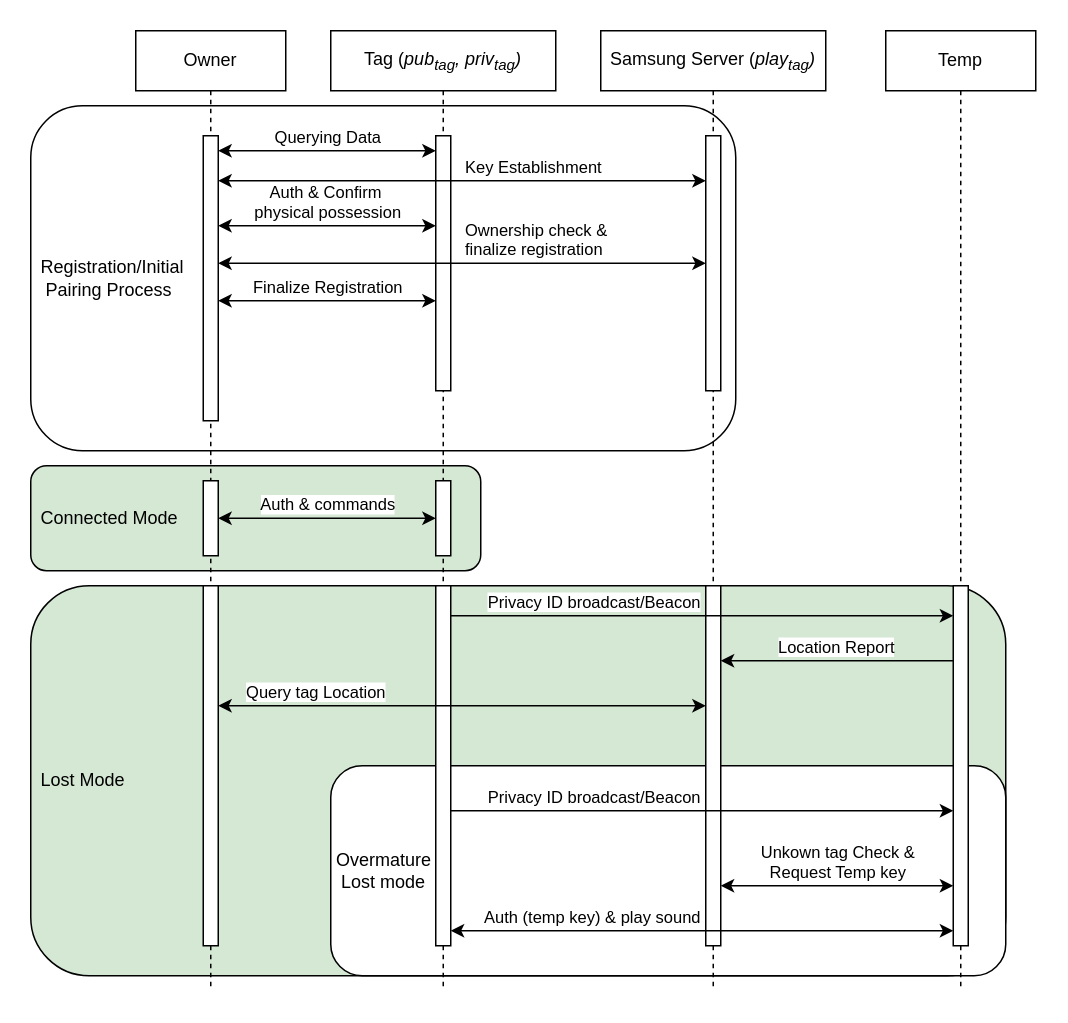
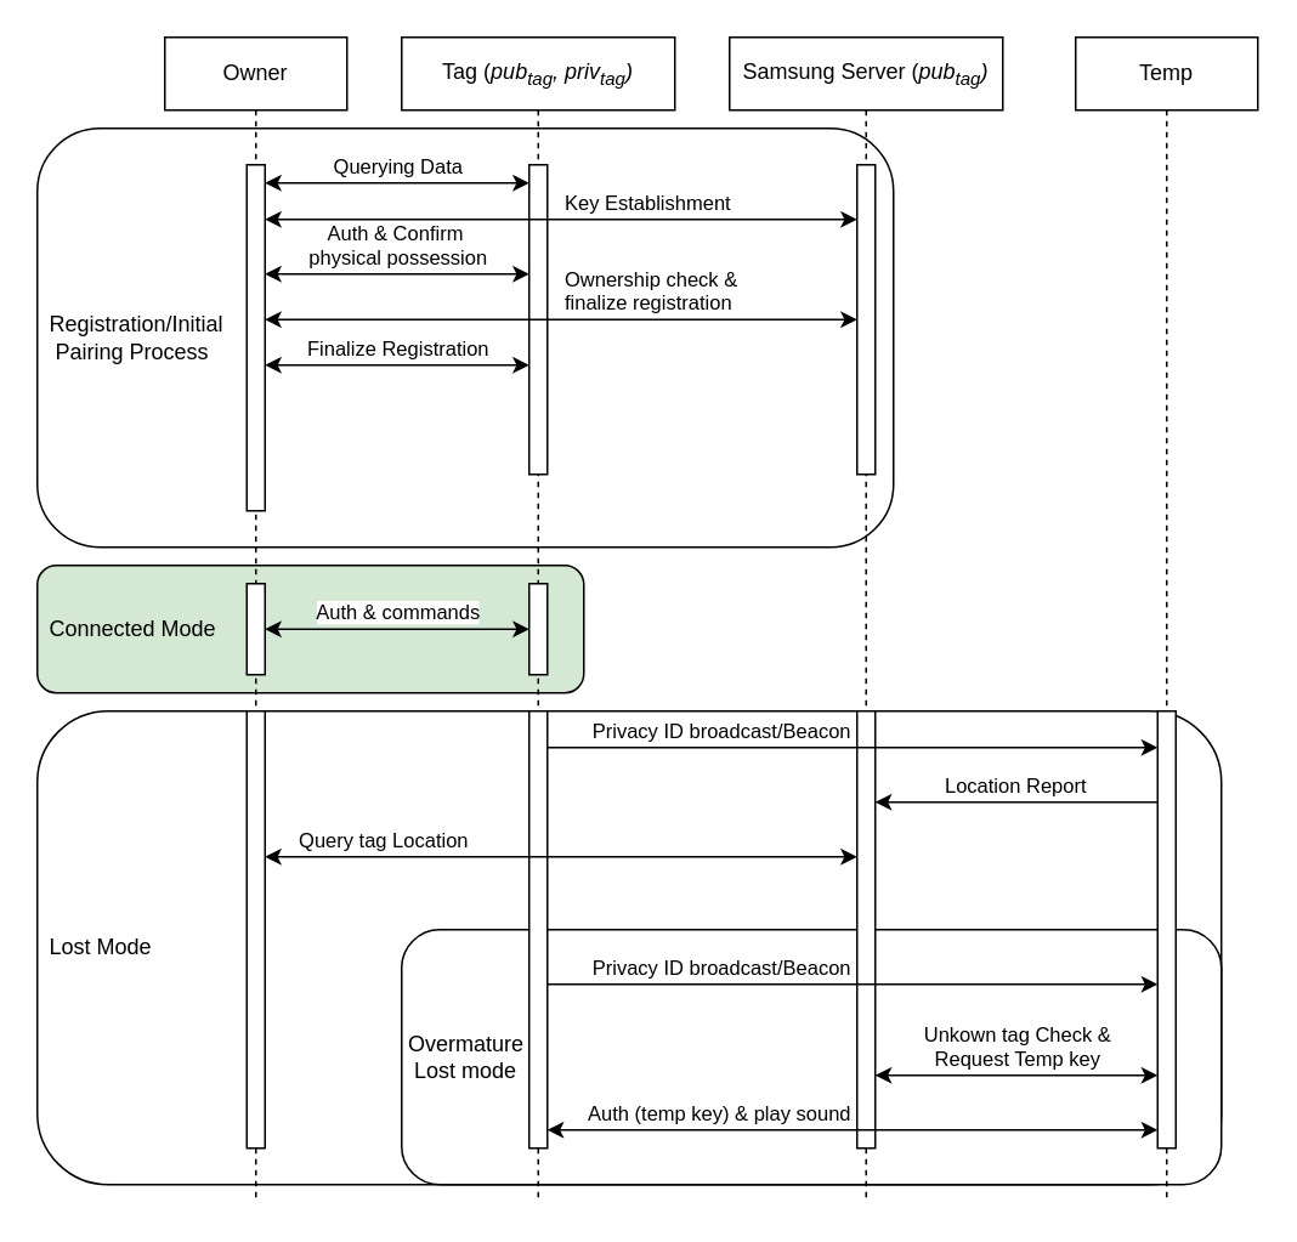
  <mxCell id="0" />
  <mxCell id="1" parent="0" />
- <mxCell id="2" value="Lost Mode" style="rounded=1;whiteSpace=wrap;html=1;align=left;spacingLeft=5;fillColor=#d5e8d4;" vertex="1" parent="1"><mxGeometry x="20" y="390" width="650" height="260" as="geometry" /></mxCell>
+ <mxCell id="2" value="Lost Mode" style="rounded=1;whiteSpace=wrap;html=1;align=left;spacingLeft=5;" vertex="1" parent="1"><mxGeometry x="20" y="390" width="650" height="260" as="geometry" /></mxCell>
  <mxCell id="3" value="Overmature&lt;div&gt;&amp;nbsp;Lost mode&lt;/div&gt;" style="rounded=1;whiteSpace=wrap;html=1;align=left;spacingLeft=2;" vertex="1" parent="1"><mxGeometry x="220" y="510" width="450" height="140" as="geometry" /></mxCell>
  <mxCell id="4" value="Connected Mode" style="rounded=1;whiteSpace=wrap;html=1;align=left;spacingLeft=5;fillColor=#d5e8d4;" vertex="1" parent="1"><mxGeometry x="20" y="310" width="300" height="70" as="geometry" /></mxCell>
  <mxCell id="5" value="Registration/Initial&lt;div&gt;&amp;nbsp;Pairing Process&lt;/div&gt;" style="rounded=1;whiteSpace=wrap;html=1;align=left;spacingLeft=5;" vertex="1" parent="1"><mxGeometry x="20" y="70" width="470" height="230" as="geometry" /></mxCell>
  <mxCell id="6" value="Owner" style="shape=umlLifeline;perimeter=lifelinePerimeter;whiteSpace=wrap;html=1;container=0;dropTarget=0;collapsible=0;recursiveResize=0;outlineConnect=0;portConstraint=eastwest;newEdgeStyle={&quot;edgeStyle&quot;:&quot;elbowEdgeStyle&quot;,&quot;elbow&quot;:&quot;vertical&quot;,&quot;curved&quot;:0,&quot;rounded&quot;:0};" parent="1" vertex="1"><mxGeometry x="90" y="20" width="100" height="640" as="geometry" /></mxCell>
  <mxCell id="7" value="" style="html=1;points=[];perimeter=orthogonalPerimeter;outlineConnect=0;targetShapes=umlLifeline;portConstraint=eastwest;newEdgeStyle={&quot;edgeStyle&quot;:&quot;elbowEdgeStyle&quot;,&quot;elbow&quot;:&quot;vertical&quot;,&quot;curved&quot;:0,&quot;rounded&quot;:0};" parent="6" vertex="1"><mxGeometry x="45" y="70" width="10" height="190" as="geometry" /></mxCell>
  <mxCell id="8" value="" style="html=1;points=[];perimeter=orthogonalPerimeter;outlineConnect=0;targetShapes=umlLifeline;portConstraint=eastwest;newEdgeStyle={&quot;edgeStyle&quot;:&quot;elbowEdgeStyle&quot;,&quot;elbow&quot;:&quot;vertical&quot;,&quot;curved&quot;:0,&quot;rounded&quot;:0};" vertex="1" parent="6"><mxGeometry x="45" y="300" width="10" height="50" as="geometry" /></mxCell>
  <mxCell id="9" value="" style="html=1;points=[];perimeter=orthogonalPerimeter;outlineConnect=0;targetShapes=umlLifeline;portConstraint=eastwest;newEdgeStyle={&quot;edgeStyle&quot;:&quot;elbowEdgeStyle&quot;,&quot;elbow&quot;:&quot;vertical&quot;,&quot;curved&quot;:0,&quot;rounded&quot;:0};" vertex="1" parent="6"><mxGeometry x="45" y="370" width="10" height="240" as="geometry" /></mxCell>
  <mxCell id="10" value="Tag (&lt;i&gt;pub&lt;sub style=&quot;&quot;&gt;&lt;font&gt;tag&lt;/font&gt;&lt;/sub&gt;&lt;font&gt;, priv&lt;sub style=&quot;&quot;&gt;tag&lt;/sub&gt;)&lt;/font&gt;&lt;/i&gt;" style="shape=umlLifeline;perimeter=lifelinePerimeter;whiteSpace=wrap;html=1;container=0;dropTarget=0;collapsible=0;recursiveResize=0;outlineConnect=0;portConstraint=eastwest;newEdgeStyle={&quot;edgeStyle&quot;:&quot;elbowEdgeStyle&quot;,&quot;elbow&quot;:&quot;vertical&quot;,&quot;curved&quot;:0,&quot;rounded&quot;:0};" parent="1" vertex="1"><mxGeometry x="220" y="20" width="150" height="640" as="geometry" /></mxCell>
  <mxCell id="11" value="" style="html=1;points=[];perimeter=orthogonalPerimeter;outlineConnect=0;targetShapes=umlLifeline;portConstraint=eastwest;newEdgeStyle={&quot;edgeStyle&quot;:&quot;elbowEdgeStyle&quot;,&quot;elbow&quot;:&quot;vertical&quot;,&quot;curved&quot;:0,&quot;rounded&quot;:0};" parent="10" vertex="1"><mxGeometry x="70" y="70" width="10" height="170" as="geometry" /></mxCell>
  <mxCell id="12" value="" style="html=1;points=[];perimeter=orthogonalPerimeter;outlineConnect=0;targetShapes=umlLifeline;portConstraint=eastwest;newEdgeStyle={&quot;edgeStyle&quot;:&quot;elbowEdgeStyle&quot;,&quot;elbow&quot;:&quot;vertical&quot;,&quot;curved&quot;:0,&quot;rounded&quot;:0};" vertex="1" parent="10"><mxGeometry x="70" y="300" width="10" height="50" as="geometry" /></mxCell>
  <mxCell id="13" value="" style="html=1;points=[];perimeter=orthogonalPerimeter;outlineConnect=0;targetShapes=umlLifeline;portConstraint=eastwest;newEdgeStyle={&quot;edgeStyle&quot;:&quot;elbowEdgeStyle&quot;,&quot;elbow&quot;:&quot;vertical&quot;,&quot;curved&quot;:0,&quot;rounded&quot;:0};" vertex="1" parent="10"><mxGeometry x="70" y="370" width="10" height="240" as="geometry" /></mxCell>
- <mxCell id="14" value="Samsung Server (&lt;i&gt;play&lt;sub&gt;tag&lt;/sub&gt;)&lt;/i&gt;" style="shape=umlLifeline;perimeter=lifelinePerimeter;whiteSpace=wrap;html=1;container=0;dropTarget=0;collapsible=0;recursiveResize=0;outlineConnect=0;portConstraint=eastwest;newEdgeStyle={&quot;edgeStyle&quot;:&quot;elbowEdgeStyle&quot;,&quot;elbow&quot;:&quot;vertical&quot;,&quot;curved&quot;:0,&quot;rounded&quot;:0};" vertex="1" parent="1"><mxGeometry x="400" y="20" width="150" height="640" as="geometry" /></mxCell>
+ <mxCell id="14" value="Samsung Server (&lt;i&gt;pub&lt;sub&gt;tag&lt;/sub&gt;)&lt;/i&gt;" style="shape=umlLifeline;perimeter=lifelinePerimeter;whiteSpace=wrap;html=1;container=0;dropTarget=0;collapsible=0;recursiveResize=0;outlineConnect=0;portConstraint=eastwest;newEdgeStyle={&quot;edgeStyle&quot;:&quot;elbowEdgeStyle&quot;,&quot;elbow&quot;:&quot;vertical&quot;,&quot;curved&quot;:0,&quot;rounded&quot;:0};" vertex="1" parent="1"><mxGeometry x="400" y="20" width="150" height="640" as="geometry" /></mxCell>
  <mxCell id="15" value="" style="html=1;points=[];perimeter=orthogonalPerimeter;outlineConnect=0;targetShapes=umlLifeline;portConstraint=eastwest;newEdgeStyle={&quot;edgeStyle&quot;:&quot;elbowEdgeStyle&quot;,&quot;elbow&quot;:&quot;vertical&quot;,&quot;curved&quot;:0,&quot;rounded&quot;:0};" vertex="1" parent="14"><mxGeometry x="70" y="70" width="10" height="170" as="geometry" /></mxCell>
  <mxCell id="16" value="" style="html=1;points=[];perimeter=orthogonalPerimeter;outlineConnect=0;targetShapes=umlLifeline;portConstraint=eastwest;newEdgeStyle={&quot;edgeStyle&quot;:&quot;elbowEdgeStyle&quot;,&quot;elbow&quot;:&quot;vertical&quot;,&quot;curved&quot;:0,&quot;rounded&quot;:0};" vertex="1" parent="14"><mxGeometry x="70" y="370" width="10" height="240" as="geometry" /></mxCell>
  <mxCell id="17" value="Temp" style="shape=umlLifeline;perimeter=lifelinePerimeter;whiteSpace=wrap;html=1;container=0;dropTarget=0;collapsible=0;recursiveResize=0;outlineConnect=0;portConstraint=eastwest;newEdgeStyle={&quot;edgeStyle&quot;:&quot;elbowEdgeStyle&quot;,&quot;elbow&quot;:&quot;vertical&quot;,&quot;curved&quot;:0,&quot;rounded&quot;:0};" vertex="1" parent="1"><mxGeometry x="590" y="20" width="100" height="640" as="geometry" /></mxCell>
  <mxCell id="18" value="" style="html=1;points=[];perimeter=orthogonalPerimeter;outlineConnect=0;targetShapes=umlLifeline;portConstraint=eastwest;newEdgeStyle={&quot;edgeStyle&quot;:&quot;elbowEdgeStyle&quot;,&quot;elbow&quot;:&quot;vertical&quot;,&quot;curved&quot;:0,&quot;rounded&quot;:0};" vertex="1" parent="17"><mxGeometry x="45" y="370" width="10" height="240" as="geometry" /></mxCell>
  <mxCell id="19" value="Querying Data" style="edgeStyle=elbowEdgeStyle;rounded=0;orthogonalLoop=1;jettySize=auto;html=1;elbow=vertical;curved=0;startArrow=classic;startFill=1;verticalAlign=bottom;" edge="1" parent="1"><mxGeometry relative="1" as="geometry"><mxPoint x="145" y="100" as="sourcePoint" /><mxPoint x="290" y="100" as="targetPoint" /></mxGeometry></mxCell>
  <mxCell id="20" value="Key Establishment" style="edgeStyle=elbowEdgeStyle;rounded=0;orthogonalLoop=1;jettySize=auto;html=1;elbow=vertical;curved=0;startArrow=classic;startFill=1;align=left;verticalAlign=bottom;" edge="1" parent="1" source="7" target="15"><mxGeometry relative="1" as="geometry"><Array as="points"><mxPoint x="310" y="120" /></Array></mxGeometry></mxCell>
  <mxCell id="21" value="Auth &amp;amp; Confirm&amp;nbsp;&lt;div&gt;physical possession&lt;/div&gt;" style="edgeStyle=elbowEdgeStyle;rounded=0;orthogonalLoop=1;jettySize=auto;html=1;elbow=vertical;curved=0;align=center;verticalAlign=bottom;horizontal=1;startArrow=classic;startFill=1;" edge="1" parent="1" source="7" target="11"><mxGeometry relative="1" as="geometry"><Array as="points"><mxPoint x="218" y="150" /></Array></mxGeometry></mxCell>
  <mxCell id="22" value="Ownership check &amp;amp;&amp;nbsp;&lt;div&gt;finalize registration&lt;/div&gt;" style="edgeStyle=elbowEdgeStyle;rounded=0;orthogonalLoop=1;jettySize=auto;html=1;elbow=vertical;curved=0;startArrow=classic;startFill=1;verticalAlign=bottom;align=left;" edge="1" parent="1" source="7" target="15"><mxGeometry relative="1" as="geometry" /></mxCell>
  <mxCell id="23" value="Finalize Registration" style="edgeStyle=elbowEdgeStyle;rounded=0;orthogonalLoop=1;jettySize=auto;html=1;elbow=vertical;curved=0;verticalAlign=bottom;startArrow=classic;startFill=1;" edge="1" parent="1" source="7" target="11"><mxGeometry relative="1" as="geometry"><Array as="points"><mxPoint x="218" y="200" /></Array></mxGeometry></mxCell>
  <mxCell id="24" value="Auth &amp;amp; commands" style="edgeStyle=elbowEdgeStyle;rounded=0;orthogonalLoop=1;jettySize=auto;html=1;elbow=vertical;curved=0;startArrow=classic;startFill=1;verticalAlign=bottom;" edge="1" parent="1" source="8" target="12"><mxGeometry relative="1" as="geometry" /></mxCell>
  <mxCell id="25" value="Privacy ID broadcast/Beacon" style="edgeStyle=elbowEdgeStyle;rounded=0;orthogonalLoop=1;jettySize=auto;html=1;elbow=vertical;curved=0;align=right;verticalAlign=bottom;" edge="1" parent="1" source="13" target="18"><mxGeometry relative="1" as="geometry"><Array as="points"><mxPoint x="470" y="410" /></Array></mxGeometry></mxCell>
  <mxCell id="26" value="Location Report" style="edgeStyle=elbowEdgeStyle;rounded=0;orthogonalLoop=1;jettySize=auto;html=1;elbow=vertical;curved=0;verticalAlign=bottom;" edge="1" parent="1" source="18" target="16"><mxGeometry relative="1" as="geometry"><Array as="points"><mxPoint x="558" y="440" /></Array></mxGeometry></mxCell>
  <mxCell id="27" value="Query tag Location" style="edgeStyle=elbowEdgeStyle;rounded=0;orthogonalLoop=1;jettySize=auto;html=1;elbow=vertical;curved=0;verticalAlign=bottom;align=right;spacingLeft=0;labelPosition=center;verticalLabelPosition=middle;horizontal=1;spacingRight=50;startArrow=classic;startFill=1;" edge="1" parent="1" source="9" target="16"><mxGeometry relative="1" as="geometry"><Array as="points"><mxPoint x="308" y="470" /></Array><mxPoint as="offset" /></mxGeometry></mxCell>
  <mxCell id="28" value="Unkown tag Check &amp;amp;&lt;div&gt;Request Temp key&lt;/div&gt;" style="edgeStyle=elbowEdgeStyle;rounded=0;orthogonalLoop=1;jettySize=auto;html=1;elbow=vertical;curved=0;startArrow=classic;startFill=1;verticalAlign=bottom;" edge="1" parent="1" source="16" target="18"><mxGeometry relative="1" as="geometry"><Array as="points"><mxPoint x="558" y="590" /></Array></mxGeometry></mxCell>
  <mxCell id="29" value="Auth (temp key) &amp;amp; play sound" style="edgeStyle=elbowEdgeStyle;rounded=0;orthogonalLoop=1;jettySize=auto;html=1;elbow=vertical;curved=0;verticalAlign=bottom;startArrow=classic;startFill=1;align=right;" edge="1" parent="1" source="13" target="18"><mxGeometry relative="1" as="geometry"><Array as="points"><mxPoint x="460" y="620" /></Array></mxGeometry></mxCell>
  <mxCell id="30" value="Privacy ID broadcast/Beacon" style="edgeStyle=elbowEdgeStyle;rounded=0;orthogonalLoop=1;jettySize=auto;html=1;elbow=vertical;curved=0;align=right;verticalAlign=bottom;" edge="1" parent="1" source="13" target="18"><mxGeometry relative="1" as="geometry"><mxPoint x="310" y="420" as="sourcePoint" /><mxPoint x="630" y="540" as="targetPoint" /><Array as="points"><mxPoint x="630" y="540" /></Array></mxGeometry></mxCell>
